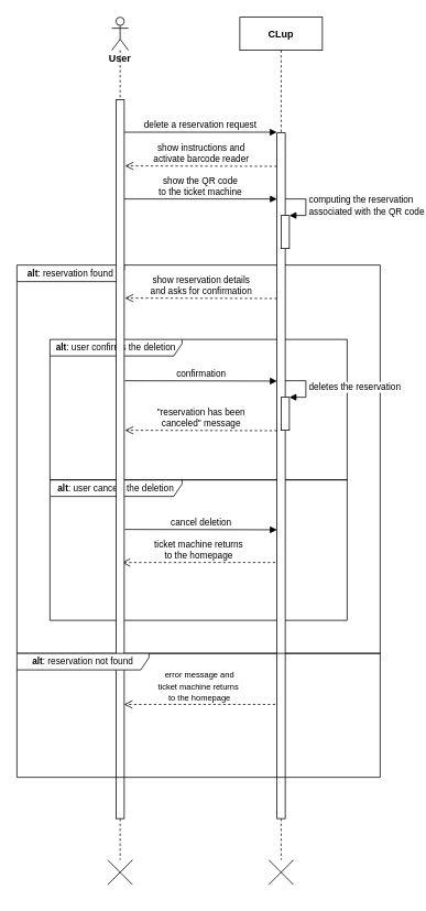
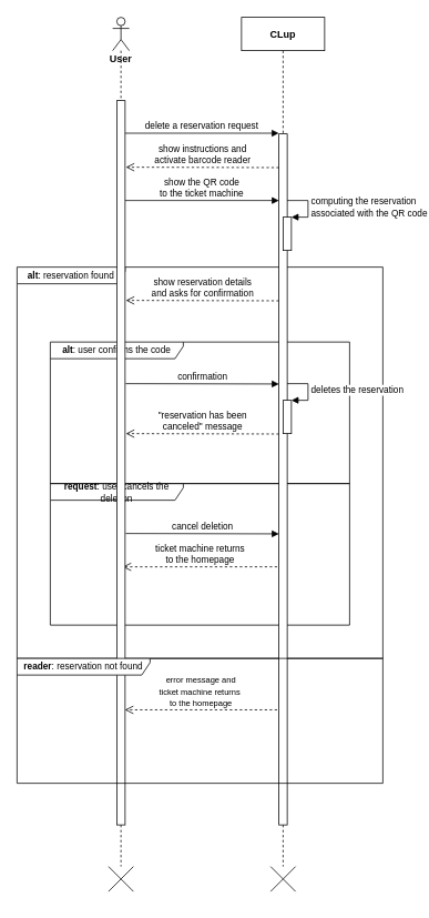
  <mxCell id="0" />
  <mxCell id="1" parent="0" />
  <mxCell id="2" value="&lt;font style=&quot;font-size: 11px&quot;&gt;&lt;b&gt;alt&lt;/b&gt;: reservation found&lt;/font&gt;" style="shape=umlFrame;whiteSpace=wrap;html=1;width=130;height=20;fillColor=none;" vertex="1" parent="1"><mxGeometry x="20" y="320" width="440" height="470" as="geometry" /></mxCell>
- <mxCell id="3" value="&lt;font style=&quot;font-size: 11px&quot;&gt;&lt;b&gt;alt&lt;/b&gt;: user cancels the deletion&lt;/font&gt;" style="shape=umlFrame;whiteSpace=wrap;html=1;width=160;height=20;" vertex="1" parent="1"><mxGeometry x="60" y="580" width="360" height="170" as="geometry" /></mxCell>
- <mxCell id="4" value="&lt;font style=&quot;font-size: 11px&quot;&gt;&lt;b&gt;alt&lt;/b&gt;: user confirms the deletion&lt;/font&gt;" style="shape=umlFrame;whiteSpace=wrap;html=1;width=160;height=20;" vertex="1" parent="1"><mxGeometry x="60" y="410" width="360" height="170" as="geometry" /></mxCell>
+ <mxCell id="3" value="&lt;font style=&quot;font-size: 11px&quot;&gt;&lt;b&gt;request&lt;/b&gt;: user cancels the deletion&lt;/font&gt;" style="shape=umlFrame;whiteSpace=wrap;html=1;width=160;height=20;" vertex="1" parent="1"><mxGeometry x="60" y="580" width="360" height="170" as="geometry" /></mxCell>
+ <mxCell id="4" value="&lt;font style=&quot;font-size: 11px&quot;&gt;&lt;b&gt;alt&lt;/b&gt;: user confirms the code&lt;/font&gt;" style="shape=umlFrame;whiteSpace=wrap;html=1;width=160;height=20;" vertex="1" parent="1"><mxGeometry x="60" y="410" width="360" height="170" as="geometry" /></mxCell>
  <mxCell id="5" value="CLup" style="shape=umlLifeline;perimeter=lifelinePerimeter;container=1;collapsible=0;recursiveResize=0;rounded=0;shadow=0;strokeWidth=1;fontStyle=1" vertex="1" parent="1"><mxGeometry x="290" y="20" width="100" height="1020" as="geometry" /></mxCell>
  <mxCell id="6" value="" style="html=1;points=[];perimeter=orthogonalPerimeter;" vertex="1" parent="5"><mxGeometry x="45" y="140" width="10" height="830" as="geometry" /></mxCell>
  <mxCell id="7" value="" style="html=1;points=[];perimeter=orthogonalPerimeter;" vertex="1" parent="5"><mxGeometry x="45" y="1060" width="10" as="geometry" /></mxCell>
  <mxCell id="8" value="computing the reservation &lt;br&gt;associated with the QR code" style="edgeStyle=orthogonalEdgeStyle;html=1;align=left;spacingLeft=2;endArrow=block;rounded=0;entryX=1;entryY=0;" edge="1" parent="5" target="9"><mxGeometry relative="1" as="geometry"><mxPoint x="55" y="220" as="sourcePoint" /><Array as="points"><mxPoint x="80" y="220" /></Array></mxGeometry></mxCell>
  <mxCell id="9" value="" style="html=1;points=[];perimeter=orthogonalPerimeter;" vertex="1" parent="5"><mxGeometry x="50" y="240" width="10" height="40" as="geometry" /></mxCell>
  <mxCell id="10" value="delete a reservation request" style="html=1;verticalAlign=bottom;endArrow=block;entryX=-0.014;entryY=-0.001;entryDx=0;entryDy=0;entryPerimeter=0;" edge="1" parent="1" source="15" target="6"><mxGeometry width="80" relative="1" as="geometry"><mxPoint x="170" y="160" as="sourcePoint" /><mxPoint x="310" y="156" as="targetPoint" /></mxGeometry></mxCell>
  <mxCell id="11" value="" style="shape=umlDestroy;" vertex="1" parent="1"><mxGeometry x="130" y="1040" width="30" height="30" as="geometry" /></mxCell>
  <mxCell id="12" value="confirmation" style="html=1;verticalAlign=bottom;endArrow=block;entryX=-0.071;entryY=0.234;entryDx=0;entryDy=0;entryPerimeter=0;" edge="1" parent="1"><mxGeometry width="80" relative="1" as="geometry"><mxPoint x="150.71" y="460" as="sourcePoint" /><mxPoint x="335" y="460.42" as="targetPoint" /></mxGeometry></mxCell>
  <mxCell id="13" value="ticket machine returns &lt;br&gt;to the homepage" style="html=1;verticalAlign=bottom;endArrow=open;dashed=1;endSize=8;strokeColor=#000000;entryX=1.033;entryY=0.405;entryDx=0;entryDy=0;entryPerimeter=0;" edge="1" parent="1"><mxGeometry relative="1" as="geometry"><mxPoint x="332.89" y="680" as="sourcePoint" /><mxPoint x="147.11" y="680.07" as="targetPoint" /></mxGeometry></mxCell>
  <mxCell id="14" value="&lt;b&gt;User&lt;/b&gt;" style="shape=umlLifeline;participant=umlActor;perimeter=lifelinePerimeter;whiteSpace=wrap;html=1;container=1;collapsible=0;recursiveResize=0;verticalAlign=top;spacingTop=36;outlineConnect=0;size=40;" vertex="1" parent="1"><mxGeometry x="135" y="20" width="20" height="1020" as="geometry" /></mxCell>
  <mxCell id="15" value="" style="html=1;points=[];perimeter=orthogonalPerimeter;" vertex="1" parent="14"><mxGeometry x="5" y="100" width="10" height="870" as="geometry" /></mxCell>
  <mxCell id="16" value="show instructions and &lt;br&gt;activate barcode reader" style="html=1;verticalAlign=bottom;endArrow=open;dashed=1;endSize=8;strokeColor=#000000;entryX=1.033;entryY=0.405;entryDx=0;entryDy=0;entryPerimeter=0;exitX=-0.071;exitY=0.408;exitDx=0;exitDy=0;exitPerimeter=0;" edge="1" parent="1"><mxGeometry relative="1" as="geometry"><mxPoint x="335" y="200.49" as="sourcePoint" /><mxPoint x="150.93" y="200" as="targetPoint" /></mxGeometry></mxCell>
  <mxCell id="17" value="&lt;font style=&quot;font-size: 11px&quot;&gt;show the QR code &lt;br&gt;to the ticket machine&lt;/font&gt;" style="html=1;verticalAlign=bottom;endArrow=block;entryX=-0.014;entryY=-0.001;entryDx=0;entryDy=0;entryPerimeter=0;" edge="1" parent="1"><mxGeometry width="80" relative="1" as="geometry"><mxPoint x="150.14" y="240" as="sourcePoint" /><mxPoint x="335" y="240" as="targetPoint" /></mxGeometry></mxCell>
  <mxCell id="18" value="show reservation details &lt;br&gt;and asks for confirmation" style="html=1;verticalAlign=bottom;endArrow=open;dashed=1;endSize=8;strokeColor=#000000;entryX=1.033;entryY=0.405;entryDx=0;entryDy=0;entryPerimeter=0;exitX=-0.071;exitY=0.408;exitDx=0;exitDy=0;exitPerimeter=0;" edge="1" parent="1"><mxGeometry relative="1" as="geometry"><mxPoint x="335" y="360.49" as="sourcePoint" /><mxPoint x="150.93" y="360" as="targetPoint" /></mxGeometry></mxCell>
  <mxCell id="19" value="deletes the reservation" style="edgeStyle=orthogonalEdgeStyle;html=1;align=left;spacingLeft=2;endArrow=block;rounded=0;entryX=1;entryY=0;" edge="1" parent="1" target="20"><mxGeometry relative="1" as="geometry"><mxPoint x="345" y="460" as="sourcePoint" /><Array as="points"><mxPoint x="370" y="460" /></Array></mxGeometry></mxCell>
  <mxCell id="20" value="" style="html=1;points=[];perimeter=orthogonalPerimeter;" vertex="1" parent="1"><mxGeometry x="340" y="480" width="10" height="40" as="geometry" /></mxCell>
  <mxCell id="21" value="&quot;reservation has been &lt;br&gt;canceled&quot; message" style="html=1;verticalAlign=bottom;endArrow=open;dashed=1;endSize=8;strokeColor=#000000;entryX=1.033;entryY=0.405;entryDx=0;entryDy=0;entryPerimeter=0;exitX=-0.071;exitY=0.408;exitDx=0;exitDy=0;exitPerimeter=0;" edge="1" parent="1"><mxGeometry relative="1" as="geometry"><mxPoint x="335" y="520.49" as="sourcePoint" /><mxPoint x="150.93" y="520" as="targetPoint" /></mxGeometry></mxCell>
  <mxCell id="22" value="cancel deletion" style="html=1;verticalAlign=bottom;endArrow=block;entryX=-0.071;entryY=0.234;entryDx=0;entryDy=0;entryPerimeter=0;" edge="1" parent="1"><mxGeometry width="80" relative="1" as="geometry"><mxPoint x="150.71" y="640" as="sourcePoint" /><mxPoint x="335" y="640.42" as="targetPoint" /></mxGeometry></mxCell>
- <mxCell id="23" value="&lt;font style=&quot;font-size: 11px&quot;&gt;&lt;b&gt;alt&lt;/b&gt;: reservation not found&lt;/font&gt;" style="shape=umlFrame;whiteSpace=wrap;html=1;width=160;height=20;" vertex="1" parent="1"><mxGeometry x="20" y="790" width="440" height="150" as="geometry" /></mxCell>
+ <mxCell id="23" value="&lt;font style=&quot;font-size: 11px&quot;&gt;&lt;b&gt;reader&lt;/b&gt;: reservation not found&lt;/font&gt;" style="shape=umlFrame;whiteSpace=wrap;html=1;width=160;height=20;" vertex="1" parent="1"><mxGeometry x="20" y="790" width="440" height="150" as="geometry" /></mxCell>
  <mxCell id="24" value="&lt;font style=&quot;font-size: 10px&quot;&gt;error message and &lt;br&gt;ticket machine returns&amp;nbsp;&lt;br&gt;to the homepage&lt;/font&gt;" style="html=1;verticalAlign=bottom;endArrow=open;dashed=1;endSize=8;strokeColor=#000000;entryX=0.295;entryY=0.412;entryDx=0;entryDy=0;entryPerimeter=0;exitX=0.711;exitY=0.412;exitDx=0;exitDy=0;exitPerimeter=0;" edge="1" parent="1" source="23" target="23"><mxGeometry relative="1" as="geometry"><mxPoint x="333" y="840" as="sourcePoint" /><mxPoint x="160" y="840" as="targetPoint" /></mxGeometry></mxCell>
  <mxCell id="25" value="" style="shape=umlDestroy;" vertex="1" parent="1"><mxGeometry x="325" y="1040" width="30" height="30" as="geometry" /></mxCell>
